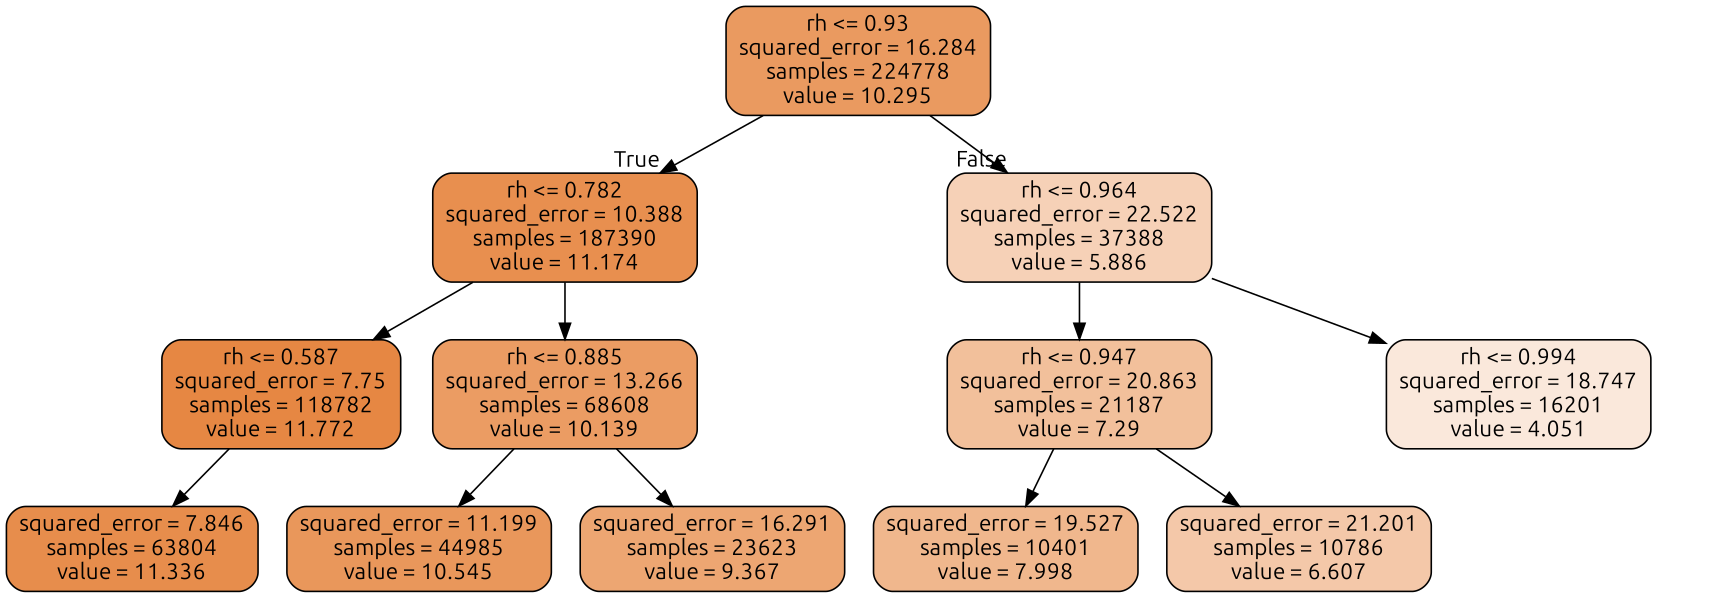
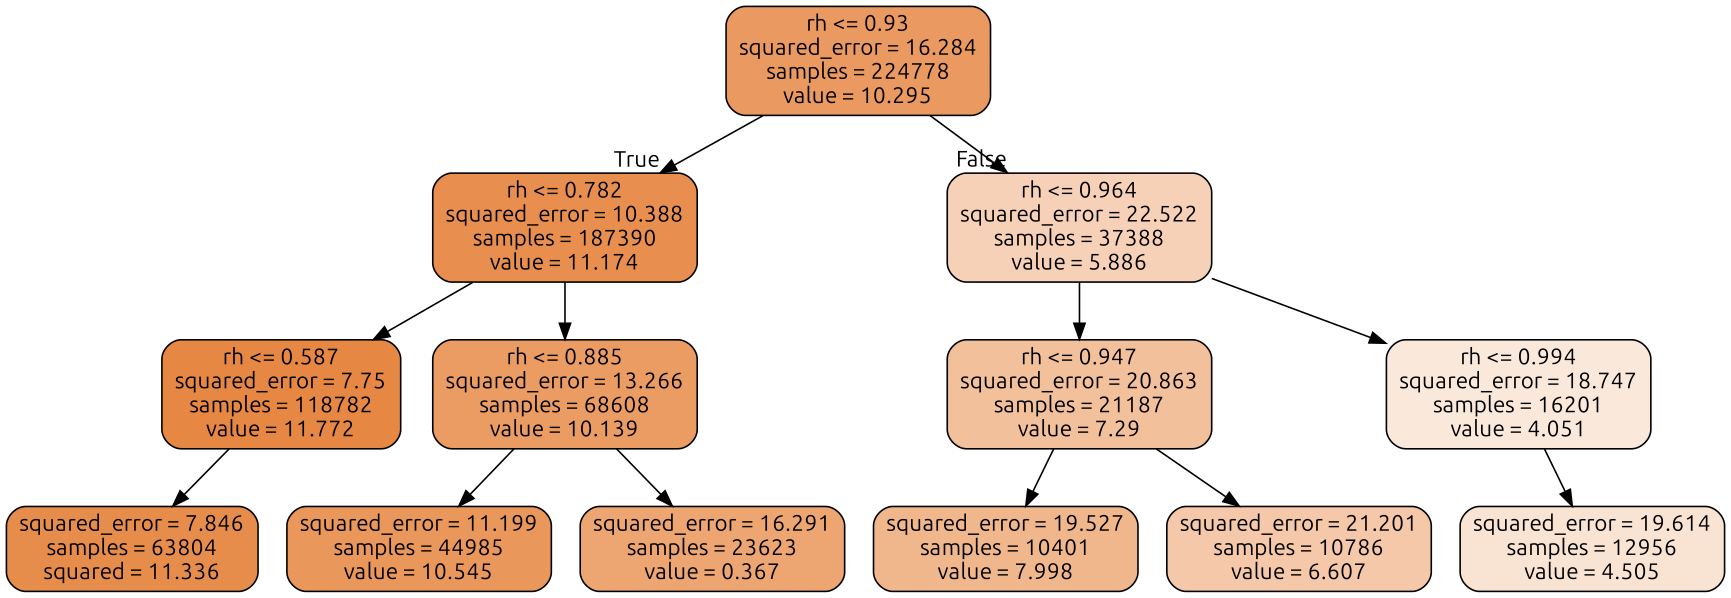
  digraph {
    fontname=Ubuntu
    node [color=black fontname=Ubuntu shape=box style="filled, rounded"]
    edge [fontname=Ubuntu]
    n1 [fillcolor="#ea9a60" label="rh <= 0.93\nsquared_error = 16.284\nsamples = 224778\nvalue = 10.295"]
    n2 [fillcolor="#e88f4f" label="rh <= 0.782\nsquared_error = 10.388\nsamples = 187390\nvalue = 11.174"]
    n3 [fillcolor="#f6d1b7" label="rh <= 0.964\nsquared_error = 22.522\nsamples = 37388\nvalue = 5.886"]
    n4 [fillcolor="#e68743" label="rh <= 0.587\nsquared_error = 7.75\nsamples = 118782\nvalue = 11.772"]
    n5 [fillcolor="#eb9c63" label="rh <= 0.885\nsquared_error = 13.266\nsamples = 68608\nvalue = 10.139"]
    n6 [fillcolor="#f2c09b" label="rh <= 0.947\nsquared_error = 20.863\nsamples = 21187\nvalue = 7.29"]
    n7 [fillcolor="#fae8db" label="rh <= 0.994\nsquared_error = 18.747\nsamples = 16201\nvalue = 4.051"]
-   n8 [fillcolor="#e78d4c" label="squared_error = 7.846\nsamples = 63804\nvalue = 11.336"]
+   n8 [fillcolor="#e78d4c" label="squared_error = 7.846\nsamples = 63804\nsquared = 11.336"]
    n9 [fillcolor="#e9975b" label="squared_error = 11.199\nsamples = 44985\nvalue = 10.545"]
-   n10 [fillcolor="#eda672" label="squared_error = 16.291\nsamples = 23623\nvalue = 9.367"]
+   n10 [fillcolor="#eda672" label="squared_error = 16.291\nsamples = 23623\nvalue = 0.367"]
    n11 [fillcolor="#f0b78d" label="squared_error = 19.527\nsamples = 10401\nvalue = 7.998"]
    n12 [fillcolor="#f4c8a9" label="squared_error = 21.201\nsamples = 10786\nvalue = 6.607"]
+   n13 [fillcolor="#f9e3d2" label="squared_error = 19.614\nsamples = 12956\nvalue = 4.505"]
    n1 -> n2 [headlabel=True labelangle=45 labeldistance=2.5]
    n1 -> n3 [headlabel=False labelangle=-45 labeldistance=2.5]
    n2 -> n4
    n2 -> n5
    n3 -> n6
    n3 -> n7
    n4 -> n8
    n5 -> n9
    n5 -> n10
    n6 -> n11
    n6 -> n12
+   n7 -> n13
  }
